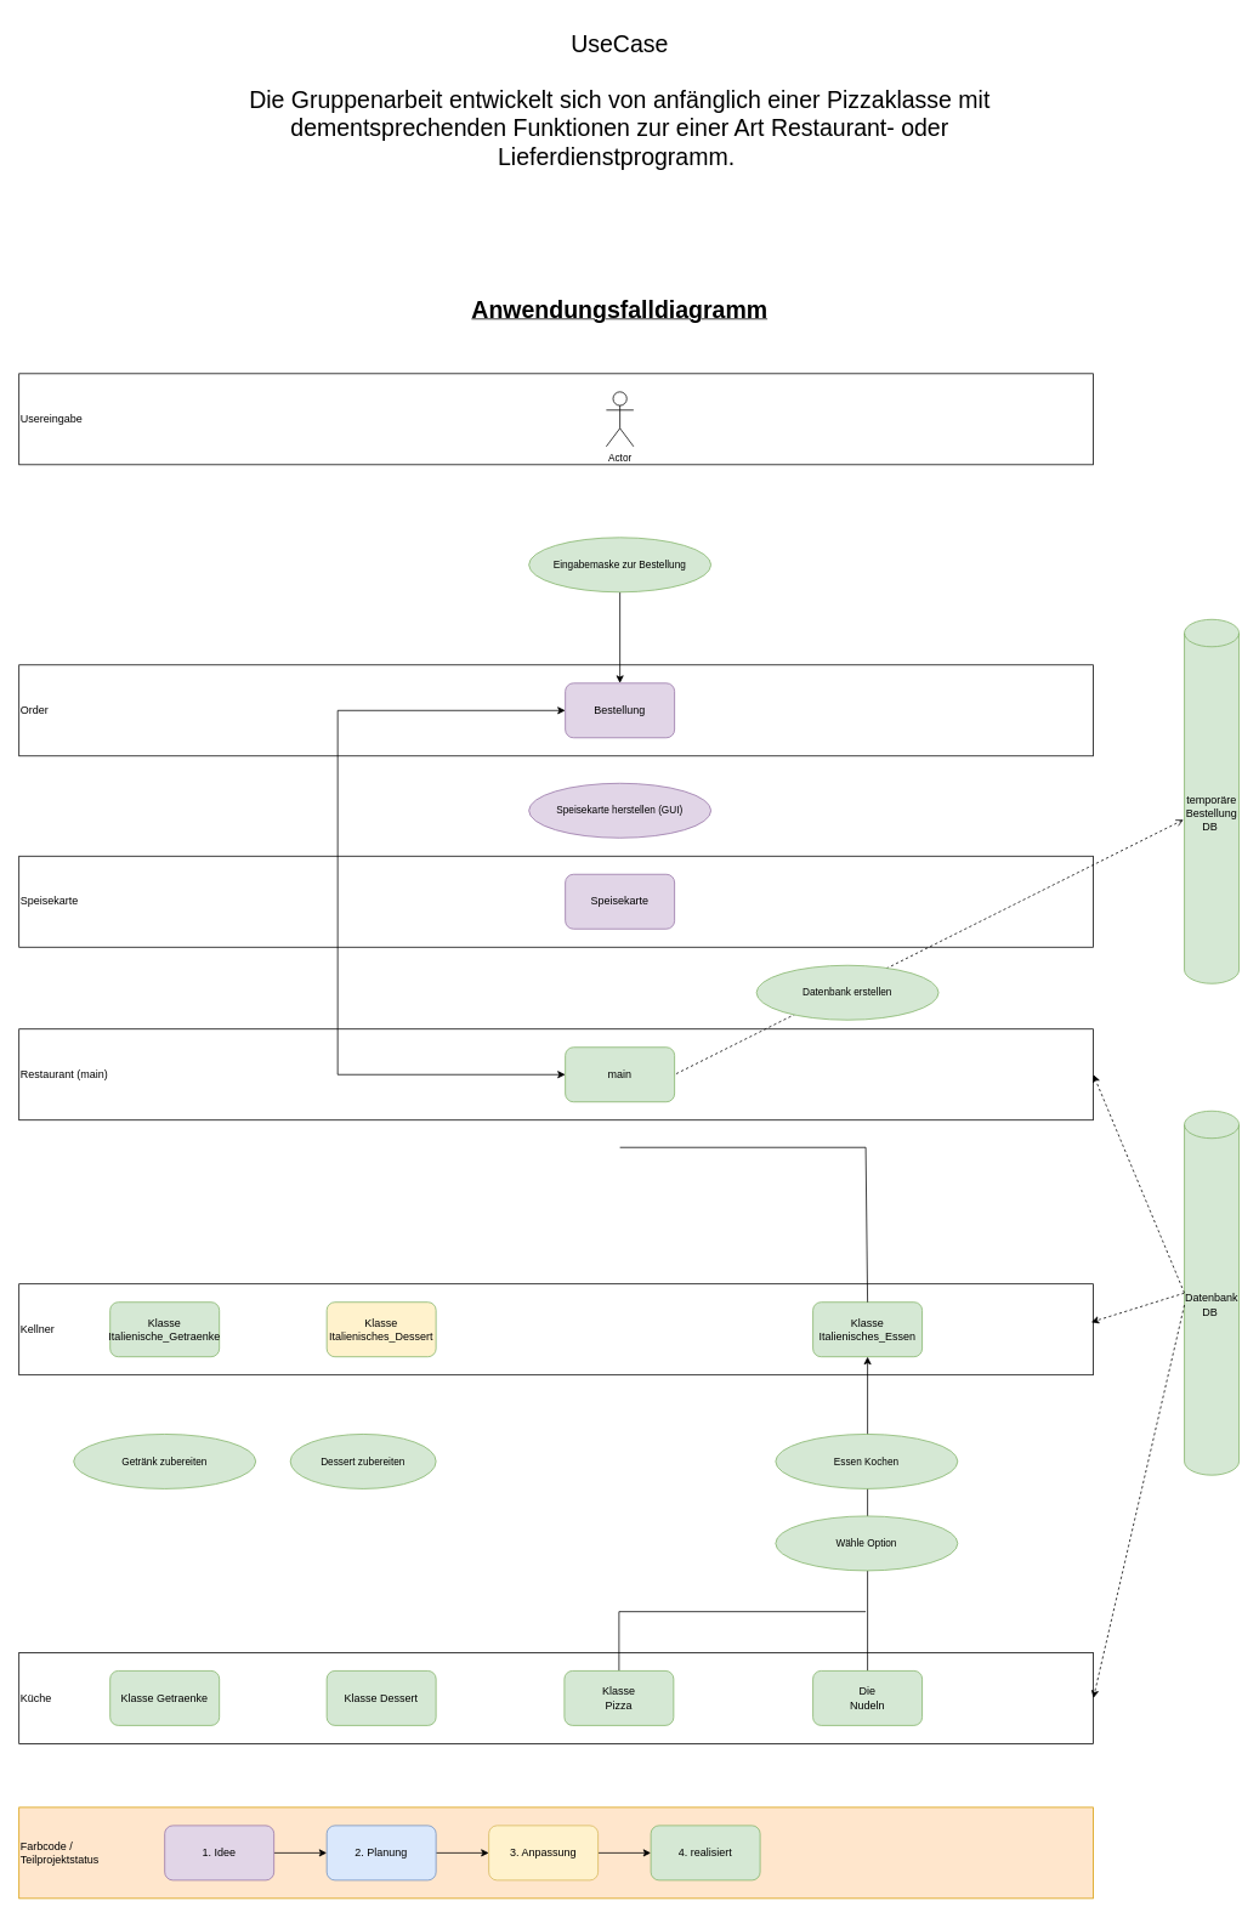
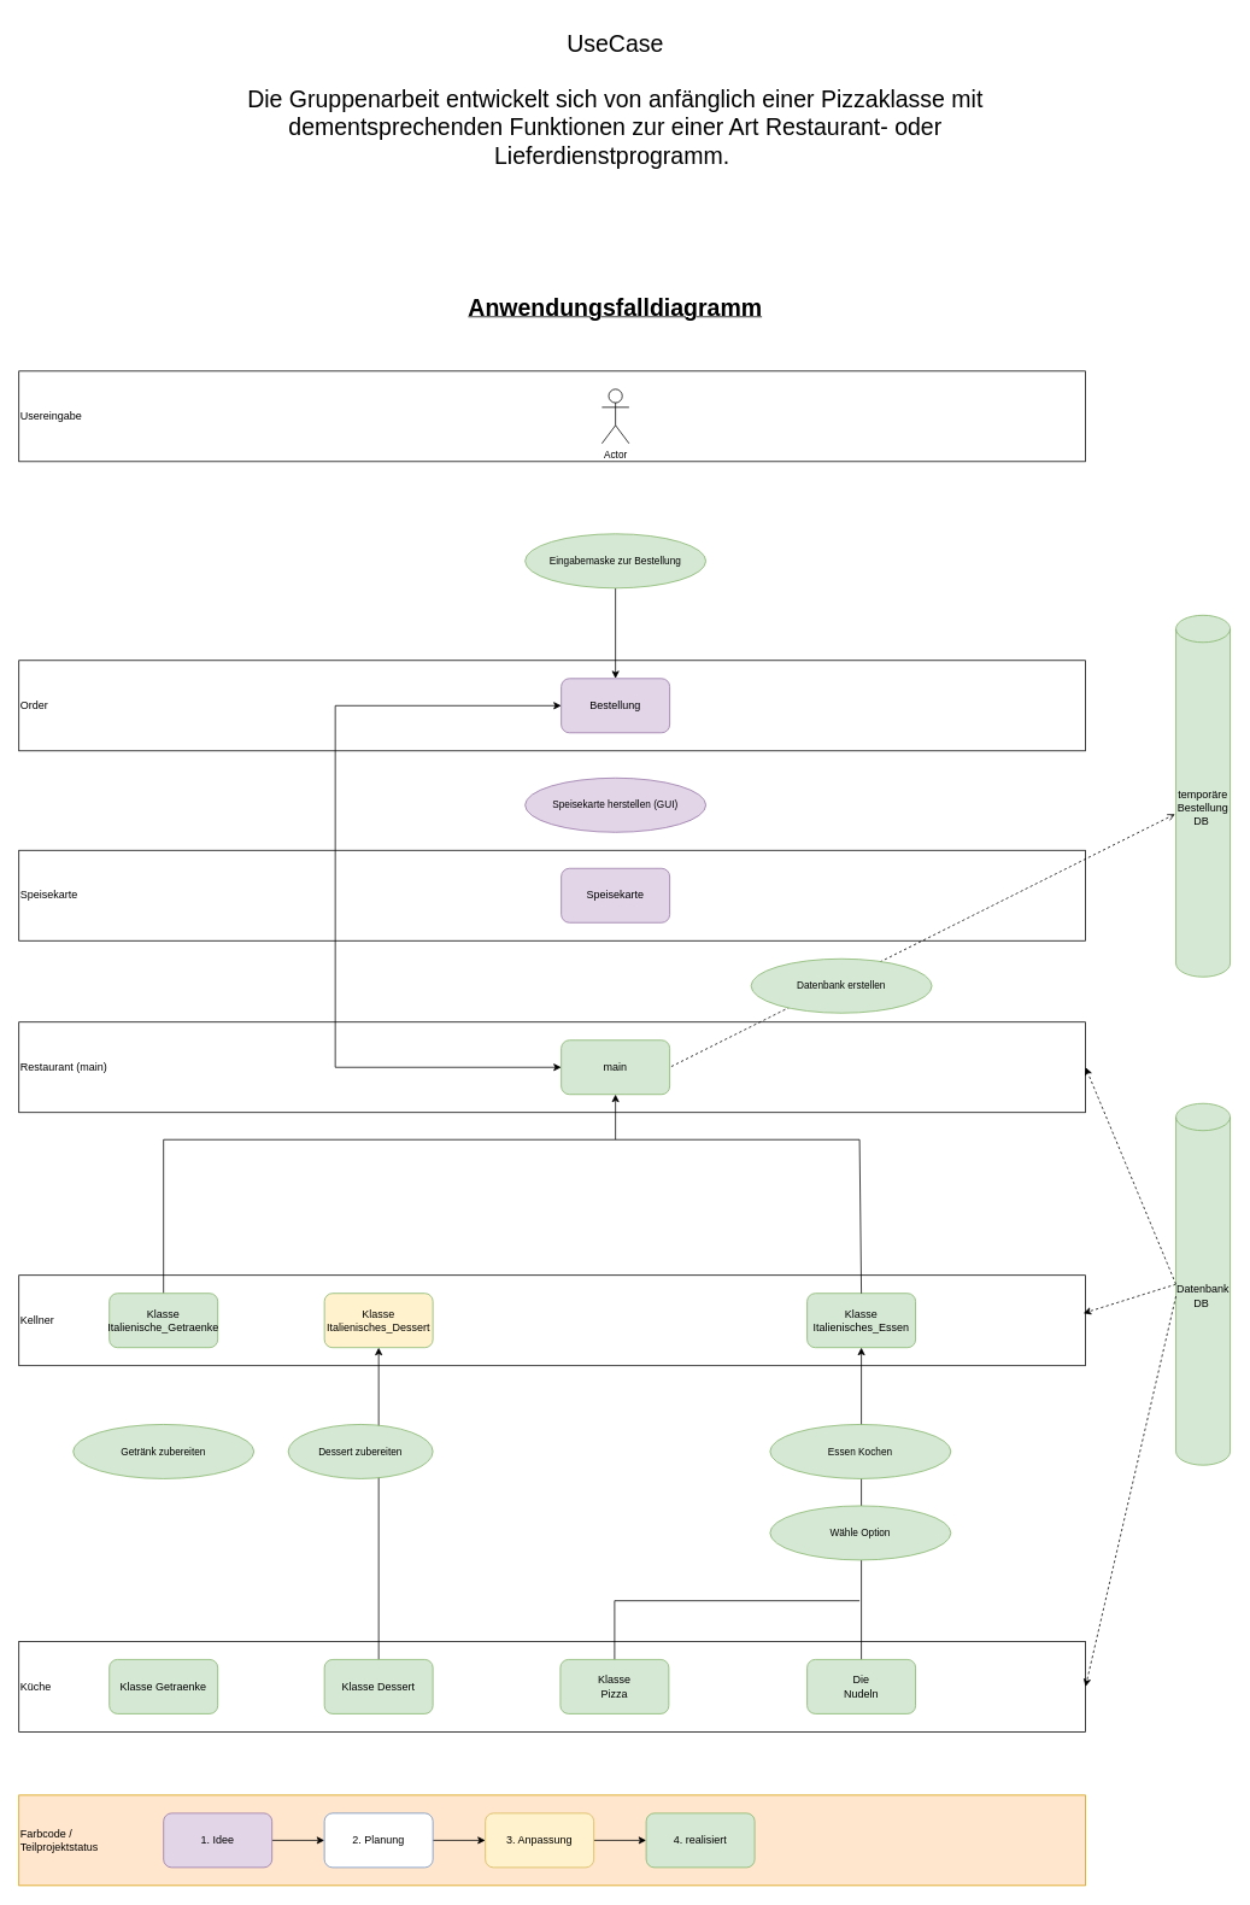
  <mxCell id="0" />
  <mxCell id="1" parent="0" />
  <mxCell id="2" value="Usereingabe" style="rounded=0;whiteSpace=wrap;html=1;align=left;" parent="1" vertex="1"><mxGeometry x="20" y="410" width="1180" height="100" as="geometry" /></mxCell>
  <mxCell id="3" value="Order" style="rounded=0;whiteSpace=wrap;html=1;align=left;" parent="1" vertex="1"><mxGeometry x="20" y="730" width="1180" height="100" as="geometry" /></mxCell>
  <mxCell id="4" value="Speisekarte" style="rounded=0;whiteSpace=wrap;html=1;align=left;" parent="1" vertex="1"><mxGeometry x="20" y="940" width="1180" height="100" as="geometry" /></mxCell>
  <mxCell id="5" value="Restaurant (main)" style="rounded=0;whiteSpace=wrap;html=1;align=left;" parent="1" vertex="1"><mxGeometry x="20" y="1130" width="1180" height="100" as="geometry" /></mxCell>
  <mxCell id="6" value="Kellner" style="rounded=0;whiteSpace=wrap;html=1;align=left;" parent="1" vertex="1"><mxGeometry x="20" y="1410" width="1180" height="100" as="geometry" /></mxCell>
  <mxCell id="7" value="Küche" style="rounded=0;whiteSpace=wrap;html=1;align=left;" parent="1" vertex="1"><mxGeometry x="20" y="1815" width="1180" height="100" as="geometry" /></mxCell>
  <mxCell id="8" value="main" style="rounded=1;whiteSpace=wrap;html=1;fillColor=#d5e8d4;strokeColor=#82b366;" parent="1" vertex="1"><mxGeometry x="620" y="1150" width="120" height="60" as="geometry" /></mxCell>
  <mxCell id="9" value="Klasse&lt;br&gt;Italienisches_Essen" style="rounded=1;whiteSpace=wrap;html=1;fillColor=#d5e8d4;strokeColor=#82b366;" parent="1" vertex="1"><mxGeometry x="892" y="1430" width="120" height="60" as="geometry" /></mxCell>
  <mxCell id="10" style="edgeStyle=orthogonalEdgeStyle;rounded=0;orthogonalLoop=1;jettySize=auto;html=1;endArrow=none;endFill=0;" edge="1" parent="1" source="11"><mxGeometry relative="1" as="geometry"><mxPoint x="950" y="1770" as="targetPoint" /><Array as="points"><mxPoint x="679" y="1770" /></Array></mxGeometry></mxCell>
  <mxCell id="11" value="Klasse&lt;br&gt;Pizza" style="rounded=1;whiteSpace=wrap;html=1;fillColor=#d5e8d4;strokeColor=#82b366;" parent="1" vertex="1"><mxGeometry x="619" y="1835" width="120" height="60" as="geometry" /></mxCell>
  <mxCell id="12" style="edgeStyle=orthogonalEdgeStyle;rounded=0;orthogonalLoop=1;jettySize=auto;html=1;entryX=0.5;entryY=1;entryDx=0;entryDy=0;" edge="1" parent="1" source="13" target="9"><mxGeometry relative="1" as="geometry" /></mxCell>
  <mxCell id="13" value="Die&lt;br&gt;Nudeln" style="rounded=1;whiteSpace=wrap;html=1;fillColor=#d5e8d4;strokeColor=#82b366;" parent="1" vertex="1"><mxGeometry x="892" y="1835" width="120" height="60" as="geometry" /></mxCell>
  <mxCell id="14" style="edgeStyle=none;shape=connector;rounded=0;orthogonalLoop=1;jettySize=auto;html=1;labelBackgroundColor=default;strokeColor=default;fontFamily=Helvetica;fontSize=11;fontColor=default;endArrow=classic;dashed=1;entryX=0.998;entryY=0.42;entryDx=0;entryDy=0;entryPerimeter=0;exitX=0;exitY=0.5;exitDx=0;exitDy=0;exitPerimeter=0;" parent="1" source="15" target="6" edge="1"><mxGeometry relative="1" as="geometry"><mxPoint x="1160" y="1620" as="targetPoint" /><mxPoint x="1180" y="1590" as="sourcePoint" /></mxGeometry></mxCell>
  <mxCell id="15" value="Datenbank DB&amp;nbsp;" style="shape=cylinder3;whiteSpace=wrap;html=1;boundedLbl=1;backgroundOutline=1;size=15;fillColor=#d5e8d4;strokeColor=#82b366;" parent="1" vertex="1"><mxGeometry x="1300" y="1220" width="60" height="400" as="geometry" /></mxCell>
+ <mxCell id="16" style="rounded=0;orthogonalLoop=1;jettySize=auto;html=1;" parent="1" source="17" target="18" edge="1"><mxGeometry relative="1" as="geometry"><mxPoint x="418" y="1625" as="targetPoint" /></mxGeometry></mxCell>
  <mxCell id="17" value="Klasse Dessert" style="rounded=1;whiteSpace=wrap;html=1;fillColor=#d5e8d4;strokeColor=#82b366;" parent="1" vertex="1"><mxGeometry x="358" y="1835" width="120" height="60" as="geometry" /></mxCell>
  <mxCell id="18" value="Klasse&lt;br&gt;Italienisches_Dessert" style="rounded=1;whiteSpace=wrap;html=1;fillColor=#fff2cc;strokeColor=#82b366;" parent="1" vertex="1"><mxGeometry x="358" y="1430" width="120" height="60" as="geometry" /></mxCell>
  <mxCell id="19" value="Farbcode /&lt;br&gt;Teilprojektstatus" style="rounded=0;whiteSpace=wrap;html=1;align=left;fillColor=#ffe6cc;strokeColor=#d79b00;" parent="1" vertex="1"><mxGeometry x="20" y="1985" width="1180" height="100" as="geometry" /></mxCell>
  <mxCell id="20" style="edgeStyle=none;shape=connector;rounded=0;orthogonalLoop=1;jettySize=auto;html=1;entryX=0;entryY=0.5;entryDx=0;entryDy=0;labelBackgroundColor=default;strokeColor=default;fontFamily=Helvetica;fontSize=11;fontColor=default;endArrow=classic;" parent="1" source="21" target="23" edge="1"><mxGeometry relative="1" as="geometry" /></mxCell>
  <mxCell id="21" value="1. Idee" style="rounded=1;whiteSpace=wrap;html=1;fillColor=#e1d5e7;strokeColor=#9673a6;" parent="1" vertex="1"><mxGeometry x="180" y="2005" width="120" height="60" as="geometry" /></mxCell>
  <mxCell id="22" style="edgeStyle=none;shape=connector;rounded=0;orthogonalLoop=1;jettySize=auto;html=1;entryX=0;entryY=0.5;entryDx=0;entryDy=0;labelBackgroundColor=default;strokeColor=default;fontFamily=Helvetica;fontSize=11;fontColor=default;endArrow=classic;" parent="1" source="23" target="25" edge="1"><mxGeometry relative="1" as="geometry" /></mxCell>
- <mxCell id="23" value="2. Planung" style="rounded=1;whiteSpace=wrap;html=1;fillColor=#dae8fc;strokeColor=#6c8ebf;" parent="1" vertex="1"><mxGeometry x="358" y="2005" width="120" height="60" as="geometry" /></mxCell>
+ <mxCell id="23" value="2. Planung" style="rounded=1;whiteSpace=wrap;html=1;fillColor=#ffffff;strokeColor=#6c8ebf;" parent="1" vertex="1"><mxGeometry x="358" y="2005" width="120" height="60" as="geometry" /></mxCell>
  <mxCell id="24" style="edgeStyle=none;shape=connector;rounded=0;orthogonalLoop=1;jettySize=auto;html=1;entryX=0;entryY=0.5;entryDx=0;entryDy=0;labelBackgroundColor=default;strokeColor=default;fontFamily=Helvetica;fontSize=11;fontColor=default;endArrow=classic;" parent="1" source="25" target="26" edge="1"><mxGeometry relative="1" as="geometry" /></mxCell>
  <mxCell id="25" value="3. Anpassung" style="rounded=1;whiteSpace=wrap;html=1;fillColor=#fff2cc;strokeColor=#d6b656;" parent="1" vertex="1"><mxGeometry x="536" y="2005" width="120" height="60" as="geometry" /></mxCell>
  <mxCell id="26" value="4. realisiert" style="rounded=1;whiteSpace=wrap;html=1;fillColor=#d5e8d4;strokeColor=#82b366;" parent="1" vertex="1"><mxGeometry x="714" y="2005" width="120" height="60" as="geometry" /></mxCell>
  <mxCell id="27" style="edgeStyle=none;shape=connector;rounded=0;orthogonalLoop=1;jettySize=auto;html=1;labelBackgroundColor=default;strokeColor=default;fontFamily=Helvetica;fontSize=11;fontColor=default;endArrow=none;endFill=0;exitX=0.5;exitY=0;exitDx=0;exitDy=0;" parent="1" source="9" edge="1"><mxGeometry relative="1" as="geometry"><mxPoint x="680" y="1260" as="targetPoint" /><mxPoint x="950" y="1335" as="sourcePoint" /><Array as="points"><mxPoint x="950" y="1260" /></Array></mxGeometry></mxCell>
  <mxCell id="28" value="Speisekarte" style="rounded=1;whiteSpace=wrap;html=1;fillColor=#e1d5e7;strokeColor=#9673a6;" parent="1" vertex="1"><mxGeometry x="620" y="960" width="120" height="60" as="geometry" /></mxCell>
  <mxCell id="29" style="edgeStyle=orthogonalEdgeStyle;shape=connector;rounded=0;orthogonalLoop=1;jettySize=auto;html=1;entryX=0;entryY=0.5;entryDx=0;entryDy=0;labelBackgroundColor=default;strokeColor=default;fontFamily=Helvetica;fontSize=11;fontColor=default;endArrow=classic;startArrow=classic;startFill=1;" parent="1" source="30" target="8" edge="1"><mxGeometry relative="1" as="geometry"><Array as="points"><mxPoint x="370" y="780" /><mxPoint x="370" y="1180" /></Array></mxGeometry></mxCell>
  <mxCell id="30" value="Bestellung" style="rounded=1;whiteSpace=wrap;html=1;fillColor=#e1d5e7;strokeColor=#9673a6;" parent="1" vertex="1"><mxGeometry x="620" y="750" width="120" height="60" as="geometry" /></mxCell>
  <mxCell id="31" value="Actor" style="shape=umlActor;verticalLabelPosition=bottom;verticalAlign=top;html=1;outlineConnect=0;fontFamily=Helvetica;fontSize=11;fontColor=default;" parent="1" vertex="1"><mxGeometry x="665" y="430" width="30" height="60" as="geometry" /></mxCell>
  <mxCell id="32" value="Essen Kochen" style="ellipse;whiteSpace=wrap;html=1;fontFamily=Helvetica;fontSize=11;fillColor=#d5e8d4;strokeColor=#82b366;" parent="1" vertex="1"><mxGeometry x="851" y="1575" width="200" height="60" as="geometry" /></mxCell>
  <mxCell id="33" value="Wähle Option" style="ellipse;whiteSpace=wrap;html=1;fontFamily=Helvetica;fontSize=11;fillColor=#d5e8d4;strokeColor=#82b366;" parent="1" vertex="1"><mxGeometry x="851" y="1665" width="200" height="60" as="geometry" /></mxCell>
  <mxCell id="34" value="Speisekarte herstellen (GUI)" style="ellipse;whiteSpace=wrap;html=1;fontFamily=Helvetica;fontSize=11;fillColor=#e1d5e7;strokeColor=#9673a6;" parent="1" vertex="1"><mxGeometry x="580" y="860" width="200" height="60" as="geometry" /></mxCell>
  <mxCell id="35" style="edgeStyle=orthogonalEdgeStyle;rounded=0;orthogonalLoop=1;jettySize=auto;html=1;" edge="1" parent="1" source="36" target="30"><mxGeometry relative="1" as="geometry" /></mxCell>
  <mxCell id="36" value="Eingabemaske zur Bestellung" style="ellipse;whiteSpace=wrap;html=1;fontFamily=Helvetica;fontSize=11;fillColor=#d5e8d4;strokeColor=#82b366;" parent="1" vertex="1"><mxGeometry x="580" y="590" width="200" height="60" as="geometry" /></mxCell>
  <mxCell id="37" value="&lt;font style=&quot;font-size: 26px;&quot;&gt;UseCase&lt;br&gt;&lt;br&gt;Die Gruppenarbeit entwickelt sich von anfänglich einer Pizzaklasse mit dementsprechenden Funktionen zur einer Art Restaurant- oder Lieferdienstprogramm.&amp;nbsp;&lt;/font&gt;" style="text;html=1;strokeColor=none;fillColor=none;align=center;verticalAlign=middle;whiteSpace=wrap;rounded=0;fontSize=11;fontFamily=Helvetica;fontColor=default;" parent="1" vertex="1"><mxGeometry x="210" y="20" width="940" height="180" as="geometry" /></mxCell>
  <mxCell id="38" value="&lt;span style=&quot;font-size: 26px;&quot;&gt;Anwendungsfalldiagramm&lt;/span&gt;" style="text;html=1;strokeColor=none;fillColor=none;align=center;verticalAlign=middle;whiteSpace=wrap;rounded=0;fontSize=11;fontFamily=Helvetica;fontColor=default;fontStyle=5" parent="1" vertex="1"><mxGeometry x="425" y="310" width="510" height="60" as="geometry" /></mxCell>
  <mxCell id="39" value="Klasse Getraenke" style="rounded=1;whiteSpace=wrap;html=1;fillColor=#d5e8d4;strokeColor=#82b366;" parent="1" vertex="1"><mxGeometry x="120" y="1835" width="120" height="60" as="geometry" /></mxCell>
+ <mxCell id="40" style="edgeStyle=orthogonalEdgeStyle;rounded=0;orthogonalLoop=1;jettySize=auto;html=1;entryX=0.5;entryY=1;entryDx=0;entryDy=0;" parent="1" source="41" target="8" edge="1"><mxGeometry relative="1" as="geometry"><Array as="points"><mxPoint x="180" y="1260" /><mxPoint x="680" y="1260" /></Array></mxGeometry></mxCell>
  <mxCell id="41" value="Klasse&lt;br&gt;Italienische_Getraenke" style="rounded=1;whiteSpace=wrap;html=1;fillColor=#d5e8d4;strokeColor=#82b366;" parent="1" vertex="1"><mxGeometry x="120" y="1430" width="120" height="60" as="geometry" /></mxCell>
  <mxCell id="42" value="Dessert zubereiten" style="ellipse;whiteSpace=wrap;html=1;fontFamily=Helvetica;fontSize=11;fillColor=#d5e8d4;strokeColor=#82b366;" vertex="1" parent="1"><mxGeometry x="318" y="1575" width="160" height="60" as="geometry" /></mxCell>
  <mxCell id="43" value="Getränk zubereiten" style="ellipse;whiteSpace=wrap;html=1;fontFamily=Helvetica;fontSize=11;fillColor=#d5e8d4;strokeColor=#82b366;" vertex="1" parent="1"><mxGeometry x="80" y="1575" width="200" height="60" as="geometry" /></mxCell>
  <mxCell id="44" style="edgeStyle=none;shape=connector;rounded=0;orthogonalLoop=1;jettySize=auto;html=1;labelBackgroundColor=default;strokeColor=default;fontFamily=Helvetica;fontSize=11;fontColor=default;endArrow=classic;exitX=0;exitY=0.533;exitDx=0;exitDy=0;dashed=1;exitPerimeter=0;entryX=1;entryY=0.5;entryDx=0;entryDy=0;" edge="1" parent="1" source="15" target="7"><mxGeometry relative="1" as="geometry"><mxPoint x="1170" y="1690" as="targetPoint" /><mxPoint x="1210" y="1470" as="sourcePoint" /></mxGeometry></mxCell>
  <mxCell id="45" style="edgeStyle=none;shape=connector;rounded=0;orthogonalLoop=1;jettySize=auto;html=1;labelBackgroundColor=default;strokeColor=default;fontFamily=Helvetica;fontSize=11;fontColor=default;endArrow=classic;dashed=1;entryX=1;entryY=0.5;entryDx=0;entryDy=0;exitX=0;exitY=0.5;exitDx=0;exitDy=0;exitPerimeter=0;" edge="1" parent="1" source="15" target="5"><mxGeometry relative="1" as="geometry"><mxPoint x="1208" y="1462" as="targetPoint" /><mxPoint x="1310" y="1430" as="sourcePoint" /></mxGeometry></mxCell>
  <mxCell id="46" value="temporäre Bestellung&lt;br&gt;DB&amp;nbsp;" style="shape=cylinder3;whiteSpace=wrap;html=1;boundedLbl=1;backgroundOutline=1;size=15;fillColor=#d5e8d4;strokeColor=#82b366;" vertex="1" parent="1"><mxGeometry x="1300" y="680" width="60" height="400" as="geometry" /></mxCell>
  <mxCell id="47" style="edgeStyle=none;shape=connector;rounded=0;orthogonalLoop=1;jettySize=auto;html=1;labelBackgroundColor=default;strokeColor=default;fontFamily=Helvetica;fontSize=11;fontColor=default;endArrow=none;dashed=1;entryX=1;entryY=0.5;entryDx=0;entryDy=0;exitX=-0.017;exitY=0.55;exitDx=0;exitDy=0;exitPerimeter=0;startArrow=open;startFill=0;endFill=0;" edge="1" parent="1" source="46" target="8"><mxGeometry relative="1" as="geometry"><mxPoint x="1210" y="1190" as="targetPoint" /><mxPoint x="1310" y="1430" as="sourcePoint" /></mxGeometry></mxCell>
  <mxCell id="48" value="Datenbank erstellen" style="ellipse;whiteSpace=wrap;html=1;fontFamily=Helvetica;fontSize=11;fillColor=#d5e8d4;strokeColor=#82b366;" parent="1" vertex="1"><mxGeometry x="830" y="1060" width="200" height="60" as="geometry" /></mxCell>
